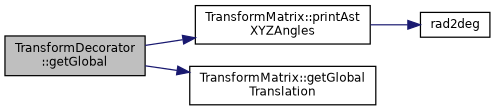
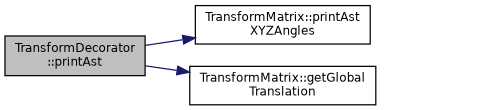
  digraph {
    rankdir=LR
    node [color=black fillcolor=white fontname=Helvetica fontsize=10 shape=record style=filled]
    edge [color=midnightblue fontname=Helvetica fontsize=10 labelfontname=Helvetica labelfontsize=10 style=solid]
-   n1 [fillcolor=grey75 fontcolor=black height=0.2 label="TransformDecorator\l::getGlobal" width=0.4]
+   n1 [fillcolor=grey75 fontcolor=black height=0.2 label="TransformDecorator\l::printAst" width=0.4]
    n2 [height=0.2 label="TransformMatrix::printAst\lXYZAngles" width=0.4]
    n3 [height=0.2 label="TransformMatrix::getGlobal\lTranslation" width=0.4]
-   n4 [height=0.2 label=rad2deg width=0.4]
    n1 -> n2
    n1 -> n3
-   n2 -> n4
  }
